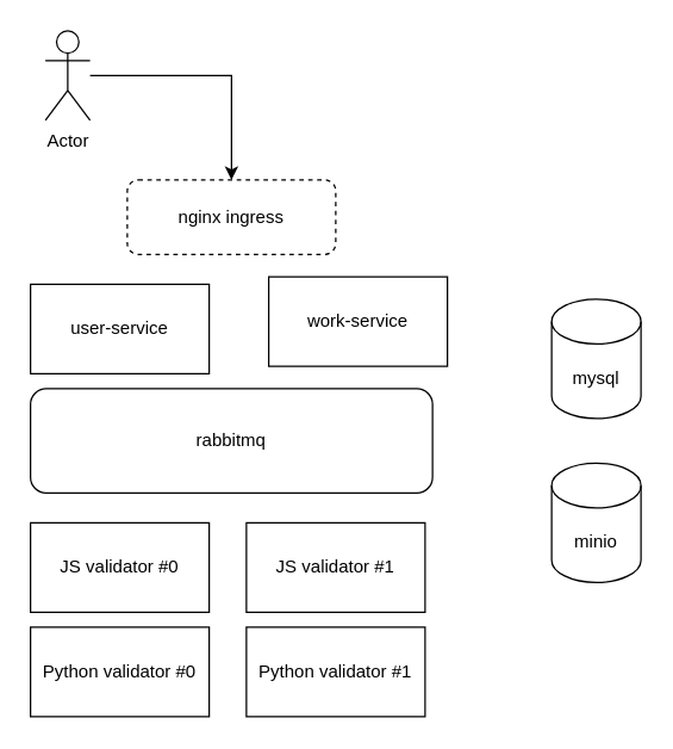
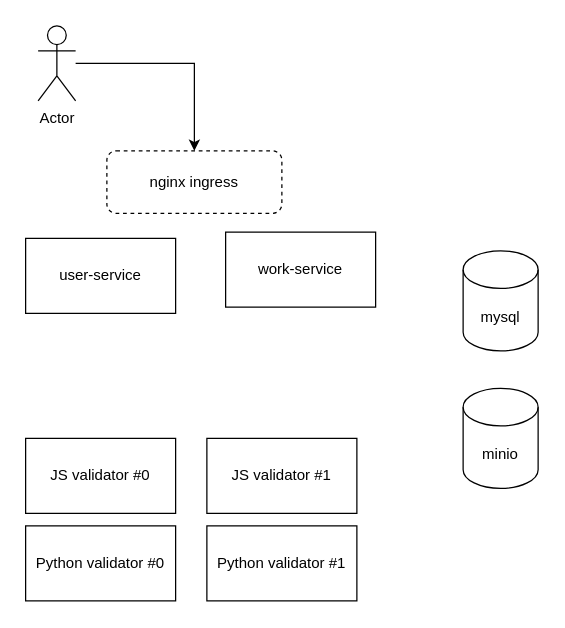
  <mxCell id="0" />
  <mxCell id="1" parent="0" />
- <mxCell id="2" value="rabbitmq" style="rounded=1;whiteSpace=wrap;html=1;" vertex="1" parent="1"><mxGeometry x="20" y="260" width="270" height="70" as="geometry" /></mxCell>
  <mxCell id="3" style="edgeStyle=orthogonalEdgeStyle;rounded=0;orthogonalLoop=1;jettySize=auto;html=1;" edge="1" parent="1" source="4" target="11"><mxGeometry relative="1" as="geometry" /></mxCell>
  <mxCell id="4" value="Actor" style="shape=umlActor;verticalLabelPosition=bottom;verticalAlign=top;html=1;outlineConnect=0;" vertex="1" parent="1"><mxGeometry x="30" y="20" width="30" height="60" as="geometry" /></mxCell>
  <mxCell id="5" value="JS validator #0" style="rounded=0;whiteSpace=wrap;html=1;" vertex="1" parent="1"><mxGeometry x="20" y="350" width="120" height="60" as="geometry" /></mxCell>
  <mxCell id="6" value="JS validator #1" style="rounded=0;whiteSpace=wrap;html=1;" vertex="1" parent="1"><mxGeometry x="165" y="350" width="120" height="60" as="geometry" /></mxCell>
  <mxCell id="7" value="mysql" style="shape=cylinder3;whiteSpace=wrap;html=1;boundedLbl=1;backgroundOutline=1;size=15;" vertex="1" parent="1"><mxGeometry x="370" y="200" width="60" height="80" as="geometry" /></mxCell>
  <mxCell id="8" value="minio" style="shape=cylinder3;whiteSpace=wrap;html=1;boundedLbl=1;backgroundOutline=1;size=15;" vertex="1" parent="1"><mxGeometry x="370" y="310" width="60" height="80" as="geometry" /></mxCell>
  <mxCell id="9" value="user-service" style="rounded=0;whiteSpace=wrap;html=1;" vertex="1" parent="1"><mxGeometry x="20" y="190" width="120" height="60" as="geometry" /></mxCell>
  <mxCell id="10" value="work-service" style="rounded=0;whiteSpace=wrap;html=1;" vertex="1" parent="1"><mxGeometry x="180" y="185" width="120" height="60" as="geometry" /></mxCell>
  <mxCell id="11" value="nginx ingress" style="rounded=1;whiteSpace=wrap;html=1;dashed=1;" vertex="1" parent="1"><mxGeometry x="85" y="120" width="140" height="50" as="geometry" /></mxCell>
  <mxCell id="12" value="Python validator #0" style="rounded=0;whiteSpace=wrap;html=1;" vertex="1" parent="1"><mxGeometry x="20" y="420" width="120" height="60" as="geometry" /></mxCell>
  <mxCell id="13" value="Python validator #1" style="rounded=0;whiteSpace=wrap;html=1;" vertex="1" parent="1"><mxGeometry x="165" y="420" width="120" height="60" as="geometry" /></mxCell>
